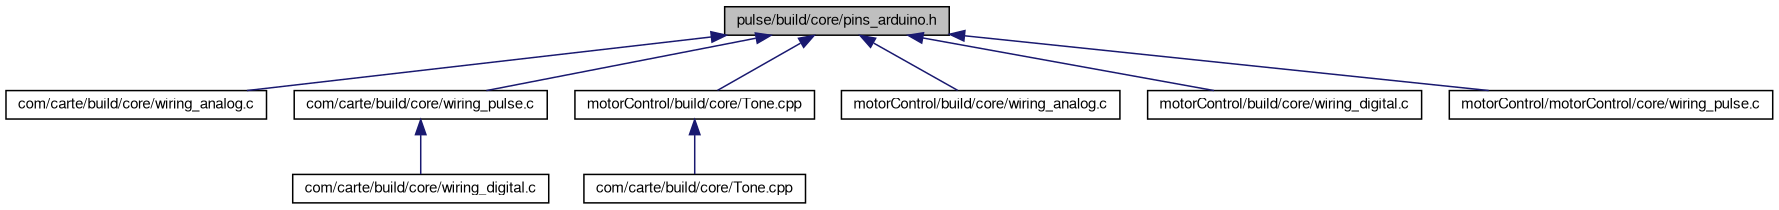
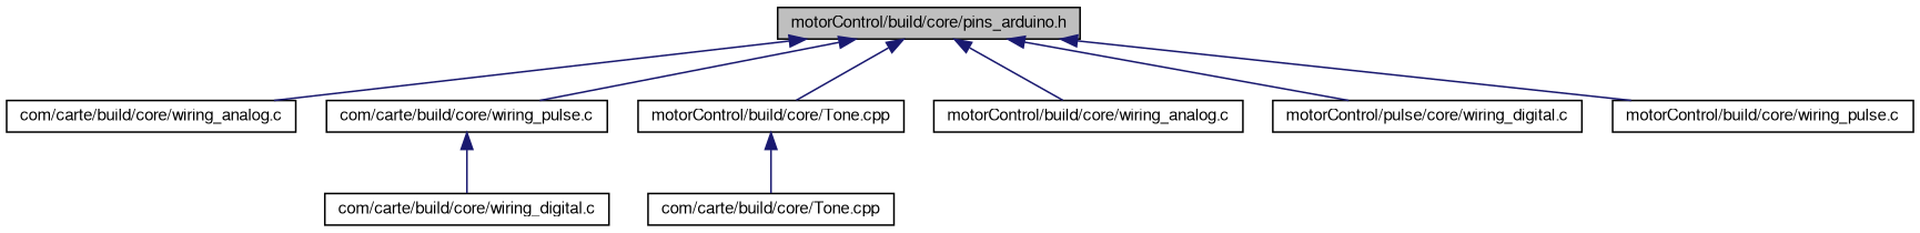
  digraph {
    node [color=black fillcolor=white fontname=FreeSans fontsize=10 shape=record style=filled]
    edge [color=midnightblue dir=back fontname=FreeSans fontsize=10 labelfontname=FreeSans labelfontsize=10 style=solid]
-   n1 [fillcolor=grey75 fontcolor=black height=0.2 label="pulse/build/core/pins_arduino.h" width=0.4]
+   n1 [fillcolor=grey75 fontcolor=black height=0.2 label="motorControl/build/core/pins_arduino.h" width=0.4]
    n2 [height=0.2 label="com/carte/build/core/wiring_analog.c" width=0.4]
    n3 [height=0.2 label="com/carte/build/core/wiring_pulse.c" width=0.4]
    n4 [height=0.2 label="motorControl/build/core/Tone.cpp" width=0.4]
    n5 [height=0.2 label="motorControl/build/core/wiring_analog.c" width=0.4]
-   n6 [height=0.2 label="motorControl/build/core/wiring_digital.c" width=0.4]
-   n7 [height=0.2 label="motorControl/motorControl/core/wiring_pulse.c" width=0.4]
+   n6 [height=0.2 label="motorControl/pulse/core/wiring_digital.c" width=0.4]
+   n7 [height=0.2 label="motorControl/build/core/wiring_pulse.c" width=0.4]
    n8 [height=0.2 label="com/carte/build/core/Tone.cpp" width=0.4]
    n9 [height=0.2 label="com/carte/build/core/wiring_digital.c" width=0.4]
    n1 -> n2
    n1 -> n3
    n1 -> n4
    n1 -> n5
    n1 -> n6
    n1 -> n7
    n3 -> n9
    n4 -> n8
  }
